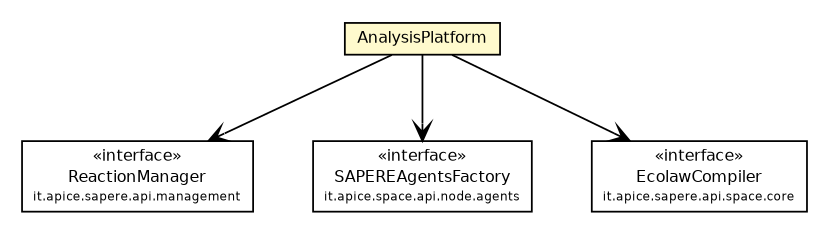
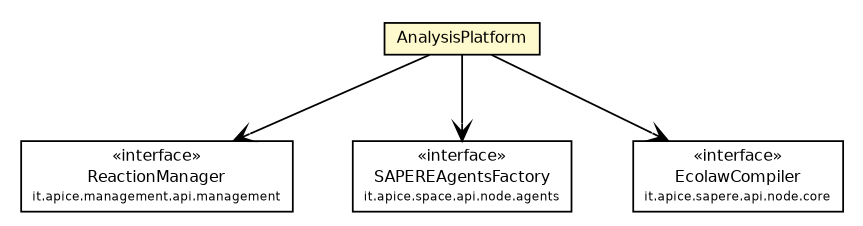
  digraph {
    node [fontcolor=black fontname=Helvetica fontsize=9.0 shape=plaintext]
    edge [arrowhead=open color=black fontcolor=black fontname=Helvetica fontsize=10.0 headport=p labelfontname=Helvetica labelfontsize=10 tailport=p]
-   n1 [label=<<table border="0" cellborder="1" cellspacing="0" cellpadding="2" port="p" href="../../../api/management/ReactionManager.html"> 		<tr><td><table border="0" cellspacing="0" cellpadding="1"> 			<tr><td> &laquo;interface&raquo; </td></tr> 			<tr><td> ReactionManager </td></tr> 			<tr><td><font point-size="7.0"> it.apice.sapere.api.management </font></td></tr> 		</table></td></tr> 		</table>>]
+   n1 [label=<<table border="0" cellborder="1" cellspacing="0" cellpadding="2" port="p" href="../../../api/management/ReactionManager.html"> 		<tr><td><table border="0" cellspacing="0" cellpadding="1"> 			<tr><td> &laquo;interface&raquo; </td></tr> 			<tr><td> ReactionManager </td></tr> 			<tr><td><font point-size="7.0"> it.apice.management.api.management </font></td></tr> 		</table></td></tr> 		</table>>]
    n2 [label=<<table border="0" cellborder="1" cellspacing="0" cellpadding="2" port="p" href="../../../api/node/agents/SAPEREAgentsFactory.html"> 		<tr><td><table border="0" cellspacing="0" cellpadding="1"> 			<tr><td> &laquo;interface&raquo; </td></tr> 			<tr><td> SAPEREAgentsFactory </td></tr> 			<tr><td><font point-size="7.0"> it.apice.space.api.node.agents </font></td></tr> 		</table></td></tr> 		</table>>]
-   n3 [label=<<table border="0" cellborder="1" cellspacing="0" cellpadding="2" port="p" href="../../../api/space/core/EcolawCompiler.html"> 		<tr><td><table border="0" cellspacing="0" cellpadding="1"> 			<tr><td> &laquo;interface&raquo; </td></tr> 			<tr><td> EcolawCompiler </td></tr> 			<tr><td><font point-size="7.0"> it.apice.sapere.api.space.core </font></td></tr> 		</table></td></tr> 		</table>>]
+   n3 [label=<<table border="0" cellborder="1" cellspacing="0" cellpadding="2" port="p" href="../../../api/space/core/EcolawCompiler.html"> 		<tr><td><table border="0" cellspacing="0" cellpadding="1"> 			<tr><td> &laquo;interface&raquo; </td></tr> 			<tr><td> EcolawCompiler </td></tr> 			<tr><td><font point-size="7.0"> it.apice.sapere.api.node.core </font></td></tr> 		</table></td></tr> 		</table>>]
    n4 [label=<<table border="0" cellborder="1" cellspacing="0" cellpadding="2" port="p" bgcolor="lemonChiffon" href="./AnalysisPlatform.html"> 		<tr><td><table border="0" cellspacing="0" cellpadding="1"> 			<tr><td> AnalysisPlatform </td></tr> 		</table></td></tr> 		</table>>]
    n4 -> n1
    n4 -> n2
    n4 -> n3
  }
